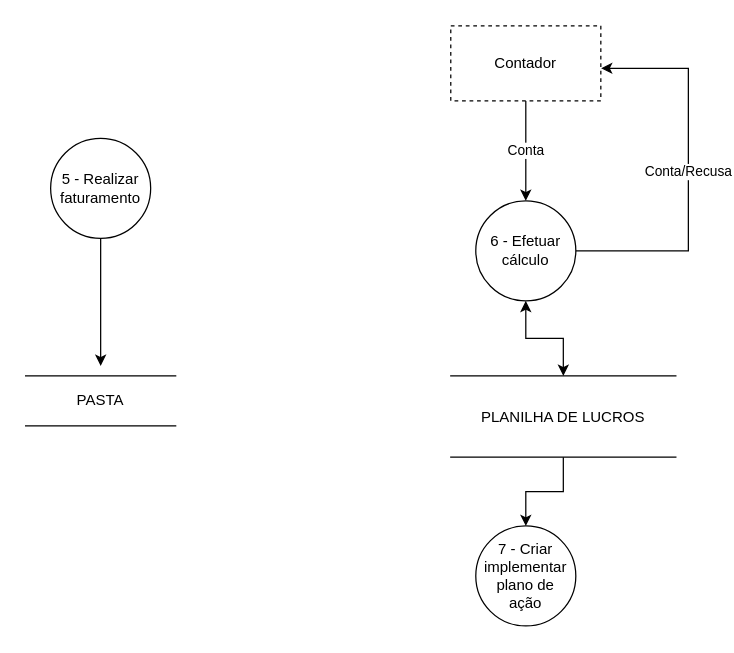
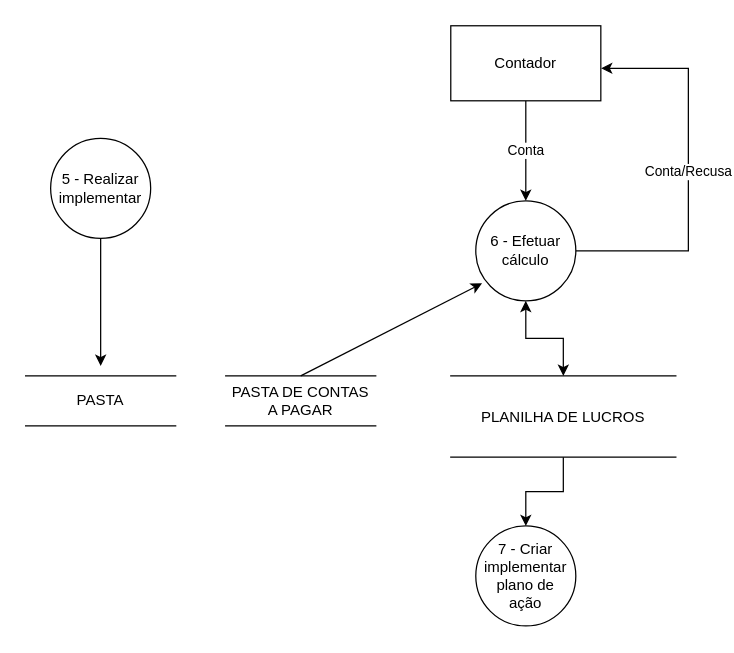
  <mxCell id="0" />
  <mxCell id="1" parent="0" />
  <mxCell id="2" value="Conta" style="edgeStyle=orthogonalEdgeStyle;rounded=0;orthogonalLoop=1;jettySize=auto;html=1;exitX=0.5;exitY=1;exitDx=0;exitDy=0;entryX=0.5;entryY=0;entryDx=0;entryDy=0;startArrow=none;startFill=0;" parent="1" source="3" target="6" edge="1"><mxGeometry relative="1" as="geometry"><Array as="points"><mxPoint x="420" y="130" /><mxPoint x="420" y="130" /></Array></mxGeometry></mxCell>
- <mxCell id="3" value="Contador" style="rounded=0;whiteSpace=wrap;html=1;dashed=1;" parent="1" vertex="1"><mxGeometry x="360" y="20" width="120" height="60" as="geometry" /></mxCell>
+ <mxCell id="3" value="Contador" style="rounded=0;whiteSpace=wrap;html=1;" parent="1" vertex="1"><mxGeometry x="360" y="20" width="120" height="60" as="geometry" /></mxCell>
  <mxCell id="4" style="edgeStyle=orthogonalEdgeStyle;rounded=0;orthogonalLoop=1;jettySize=auto;html=1;exitX=0.5;exitY=0;exitDx=0;exitDy=0;startArrow=classic;startFill=1;entryX=0.5;entryY=1;entryDx=0;entryDy=0;" parent="1" source="10" target="6" edge="1"><mxGeometry relative="1" as="geometry"><mxPoint x="420" y="290" as="sourcePoint" /></mxGeometry></mxCell>
  <mxCell id="5" value="Conta/Recusa" style="edgeStyle=orthogonalEdgeStyle;rounded=0;orthogonalLoop=1;jettySize=auto;html=1;exitX=1;exitY=0.5;exitDx=0;exitDy=0;startArrow=none;startFill=0;entryX=1.002;entryY=0.567;entryDx=0;entryDy=0;entryPerimeter=0;" parent="1" source="6" target="3" edge="1"><mxGeometry relative="1" as="geometry"><mxPoint x="540" y="60" as="targetPoint" /><Array as="points"><mxPoint x="550" y="200" /><mxPoint x="550" y="54" /></Array></mxGeometry></mxCell>
  <mxCell id="6" value="6 - Efetuar cálculo" style="ellipse;whiteSpace=wrap;html=1;aspect=fixed;" parent="1" vertex="1"><mxGeometry x="380" y="160" width="80" height="80" as="geometry" /></mxCell>
  <mxCell id="7" style="edgeStyle=orthogonalEdgeStyle;rounded=0;orthogonalLoop=1;jettySize=auto;html=1;exitX=0.5;exitY=1;exitDx=0;exitDy=0;entryX=0.5;entryY=0;entryDx=0;entryDy=0;startArrow=none;startFill=0;" parent="1" source="10" target="8" edge="1"><mxGeometry relative="1" as="geometry" /></mxCell>
  <mxCell id="8" value="7 - Criar implementar plano de &lt;br&gt;ação" style="ellipse;whiteSpace=wrap;html=1;aspect=fixed;" parent="1" vertex="1"><mxGeometry x="380" y="420" width="80" height="80" as="geometry" /></mxCell>
+ <mxCell id="9" value="PASTA DE CONTAS A PAGAR" style="shape=partialRectangle;whiteSpace=wrap;html=1;left=0;right=0;fillColor=none;" parent="1" vertex="1"><mxGeometry x="180" y="300" width="120" height="40" as="geometry" /></mxCell>
  <mxCell id="10" value="PLANILHA DE LUCROS" style="shape=partialRectangle;whiteSpace=wrap;html=1;left=0;right=0;fillColor=none;" parent="1" vertex="1"><mxGeometry x="360" y="300" width="180" height="65" as="geometry" /></mxCell>
+ <mxCell id="11" value="" style="endArrow=classic;html=1;entryX=0.063;entryY=0.825;entryDx=0;entryDy=0;entryPerimeter=0;exitX=0.5;exitY=0;exitDx=0;exitDy=0;" parent="1" source="9" target="6" edge="1"><mxGeometry width="50" height="50" relative="1" as="geometry"><mxPoint x="280" y="320" as="sourcePoint" /><mxPoint x="380" y="230" as="targetPoint" /></mxGeometry></mxCell>
  <mxCell id="12" value="PASTA" style="shape=partialRectangle;whiteSpace=wrap;html=1;left=0;right=0;fillColor=none;" parent="1" vertex="1"><mxGeometry x="20" y="300" width="120" height="40" as="geometry" /></mxCell>
  <mxCell id="13" style="edgeStyle=orthogonalEdgeStyle;rounded=0;orthogonalLoop=1;jettySize=auto;html=1;exitX=0.5;exitY=1;exitDx=0;exitDy=0;" parent="1" source="14" edge="1"><mxGeometry relative="1" as="geometry"><mxPoint x="80" y="292" as="targetPoint" /></mxGeometry></mxCell>
- <mxCell id="14" value="5 - Realizar faturamento" style="ellipse;whiteSpace=wrap;html=1;aspect=fixed;" parent="1" vertex="1"><mxGeometry x="40" y="110" width="80" height="80" as="geometry" /></mxCell>
+ <mxCell id="14" value="5 - Realizar implementar" style="ellipse;whiteSpace=wrap;html=1;aspect=fixed;" parent="1" vertex="1"><mxGeometry x="40" y="110" width="80" height="80" as="geometry" /></mxCell>
